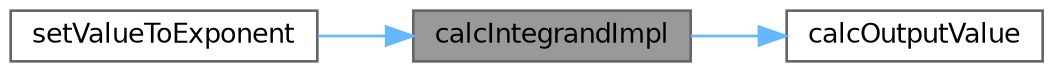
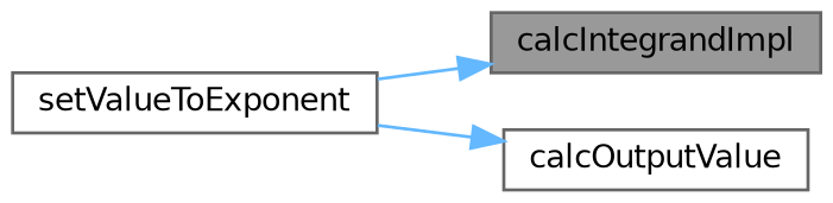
  digraph {
    rankdir=LR
    node [color=grey40 fillcolor=white fontname=Helvetica fontsize=10 shape=box style=filled]
    edge [color=steelblue1 fontname=Helvetica fontsize=10 labelfontname=Helvetica labelfontsize=10 style=solid]
    n1 [color=gray40 fillcolor=grey60 fontcolor=black height=0.2 label=calcIntegrandImpl width=0.4]
    n2 [height=0.2 label=calcOutputValue width=0.4]
    n3 [height=0.2 label=setValueToExponent width=0.4]
-   n1 -> n2
+   n3 -> n2
    n3 -> n1
  }
